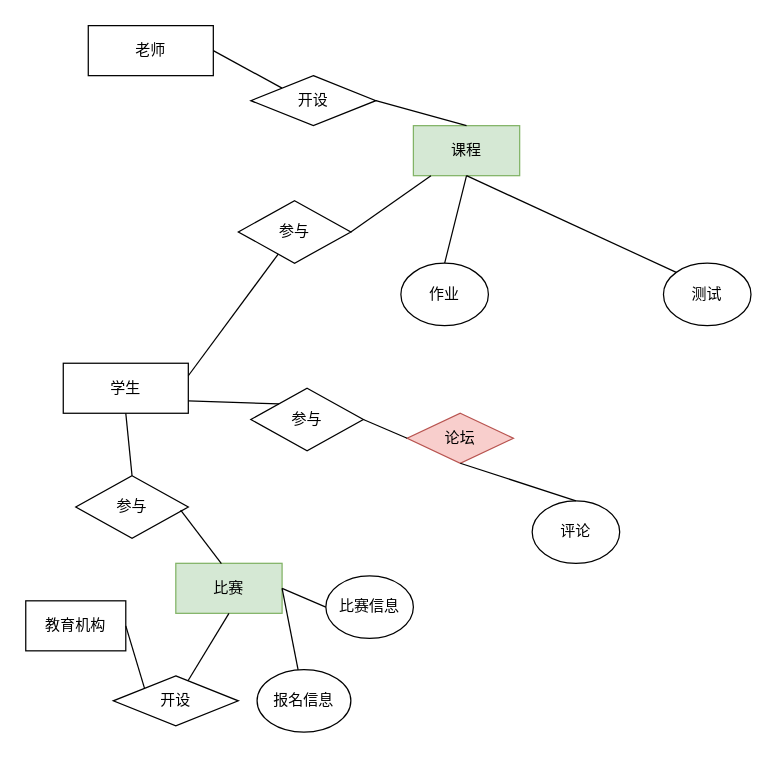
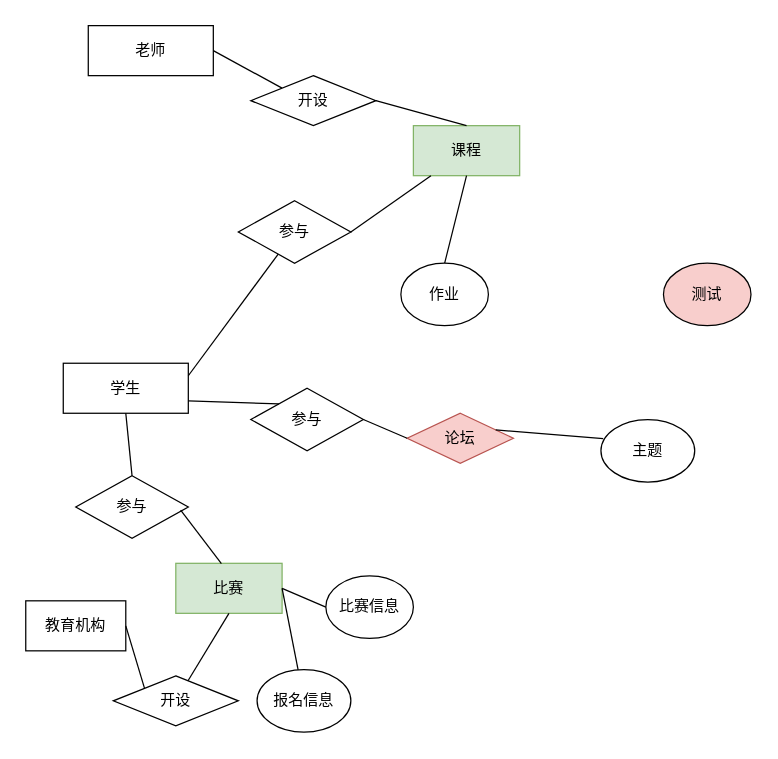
  <mxCell id="0" />
  <mxCell id="1" parent="0" />
  <mxCell id="2" value="老师" style="rounded=0;whiteSpace=wrap;html=1;" vertex="1" parent="1"><mxGeometry x="70" y="20" width="100" height="40" as="geometry" /></mxCell>
  <mxCell id="3" value="学生" style="rounded=0;whiteSpace=wrap;html=1;" vertex="1" parent="1"><mxGeometry x="50" y="290" width="100" height="40" as="geometry" /></mxCell>
  <mxCell id="4" value="开设" style="rhombus;whiteSpace=wrap;html=1;" vertex="1" parent="1"><mxGeometry x="200" y="60" width="100" height="40" as="geometry" /></mxCell>
  <mxCell id="5" value="" style="endArrow=none;html=1;rounded=0;entryX=0;entryY=0;entryDx=0;entryDy=0;" edge="1" parent="1" target="4"><mxGeometry width="50" height="50" relative="1" as="geometry"><mxPoint x="170" y="40" as="sourcePoint" /><mxPoint x="220" y="-10" as="targetPoint" /></mxGeometry></mxCell>
  <mxCell id="6" value="课程" style="rounded=0;whiteSpace=wrap;html=1;fillColor=#d5e8d4;strokeColor=#82b366;" vertex="1" parent="1"><mxGeometry x="330" y="100" width="85" height="40" as="geometry" /></mxCell>
  <mxCell id="7" value="" style="endArrow=none;html=1;rounded=0;entryX=0.5;entryY=0;entryDx=0;entryDy=0;" edge="1" parent="1" target="6"><mxGeometry width="50" height="50" relative="1" as="geometry"><mxPoint x="300" y="80" as="sourcePoint" /><mxPoint x="350" y="30" as="targetPoint" /></mxGeometry></mxCell>
  <mxCell id="8" value="参与" style="rhombus;whiteSpace=wrap;html=1;" vertex="1" parent="1"><mxGeometry x="190" y="160" width="90" height="50" as="geometry" /></mxCell>
  <mxCell id="9" value="" style="endArrow=none;html=1;rounded=0;exitX=1;exitY=0.25;exitDx=0;exitDy=0;" edge="1" parent="1" source="3" target="8"><mxGeometry width="50" height="50" relative="1" as="geometry"><mxPoint x="150" y="200" as="sourcePoint" /><mxPoint x="200" y="150" as="targetPoint" /></mxGeometry></mxCell>
  <mxCell id="10" value="" style="endArrow=none;html=1;rounded=0;exitX=1;exitY=0.5;exitDx=0;exitDy=0;" edge="1" parent="1" source="8" target="6"><mxGeometry width="50" height="50" relative="1" as="geometry"><mxPoint x="280" y="210" as="sourcePoint" /><mxPoint x="330" y="160" as="targetPoint" /></mxGeometry></mxCell>
  <mxCell id="11" value="作业" style="ellipse;whiteSpace=wrap;html=1;" vertex="1" parent="1"><mxGeometry x="320" y="210" width="70" height="50" as="geometry" /></mxCell>
- <mxCell id="12" value="测试" style="ellipse;whiteSpace=wrap;html=1;" vertex="1" parent="1"><mxGeometry x="530" y="210" width="70" height="50" as="geometry" /></mxCell>
+ <mxCell id="12" value="测试" style="ellipse;whiteSpace=wrap;html=1;fillColor=#f8cecc;" vertex="1" parent="1"><mxGeometry x="530" y="210" width="70" height="50" as="geometry" /></mxCell>
  <mxCell id="13" value="" style="endArrow=none;html=1;rounded=0;exitX=0.5;exitY=0;exitDx=0;exitDy=0;entryX=0.5;entryY=1;entryDx=0;entryDy=0;" edge="1" parent="1" source="11" target="6"><mxGeometry width="50" height="50" relative="1" as="geometry"><mxPoint x="510" y="190" as="sourcePoint" /><mxPoint x="560" y="140" as="targetPoint" /></mxGeometry></mxCell>
- <mxCell id="14" value="" style="endArrow=none;html=1;rounded=0;entryX=0.5;entryY=1;entryDx=0;entryDy=0;exitX=0;exitY=0;exitDx=0;exitDy=0;" edge="1" parent="1" source="12" target="6"><mxGeometry width="50" height="50" relative="1" as="geometry"><mxPoint x="500" y="190" as="sourcePoint" /><mxPoint x="550" y="140" as="targetPoint" /></mxGeometry></mxCell>
  <mxCell id="15" value="教育机构" style="rounded=0;whiteSpace=wrap;html=1;" vertex="1" parent="1"><mxGeometry x="20" y="480" width="80" height="40" as="geometry" /></mxCell>
  <mxCell id="16" value="开设" style="rhombus;whiteSpace=wrap;html=1;" vertex="1" parent="1"><mxGeometry x="90" y="540" width="100" height="40" as="geometry" /></mxCell>
  <mxCell id="17" value="比赛" style="rounded=0;whiteSpace=wrap;html=1;fillColor=#d5e8d4;strokeColor=#82b366;" vertex="1" parent="1"><mxGeometry x="140" y="450" width="85" height="40" as="geometry" /></mxCell>
  <mxCell id="18" value="参与" style="rhombus;whiteSpace=wrap;html=1;" vertex="1" parent="1"><mxGeometry x="60" y="380" width="90" height="50" as="geometry" /></mxCell>
  <mxCell id="19" value="" style="endArrow=none;html=1;rounded=0;exitX=0.5;exitY=0;exitDx=0;exitDy=0;entryX=0.5;entryY=1;entryDx=0;entryDy=0;" edge="1" parent="1" source="18" target="3"><mxGeometry width="50" height="50" relative="1" as="geometry"><mxPoint x="50" y="370" as="sourcePoint" /><mxPoint x="100" y="320" as="targetPoint" /></mxGeometry></mxCell>
  <mxCell id="20" value="" style="endArrow=none;html=1;rounded=0;exitX=0.932;exitY=0.551;exitDx=0;exitDy=0;exitPerimeter=0;entryX=0.429;entryY=0.005;entryDx=0;entryDy=0;entryPerimeter=0;" edge="1" parent="1" source="18" target="17"><mxGeometry width="50" height="50" relative="1" as="geometry"><mxPoint x="230" y="370" as="sourcePoint" /><mxPoint x="280" y="320" as="targetPoint" /></mxGeometry></mxCell>
  <mxCell id="21" value="" style="endArrow=none;html=1;rounded=0;entryX=0;entryY=0;entryDx=0;entryDy=0;exitX=1;exitY=0.5;exitDx=0;exitDy=0;" edge="1" parent="1" source="15" target="16"><mxGeometry width="50" height="50" relative="1" as="geometry"><mxPoint x="80" y="460" as="sourcePoint" /><mxPoint x="130" y="410" as="targetPoint" /></mxGeometry></mxCell>
  <mxCell id="22" value="" style="endArrow=none;html=1;rounded=0;entryX=0.5;entryY=1;entryDx=0;entryDy=0;" edge="1" parent="1" source="16" target="17"><mxGeometry width="50" height="50" relative="1" as="geometry"><mxPoint x="250" y="490" as="sourcePoint" /><mxPoint x="300" y="440" as="targetPoint" /></mxGeometry></mxCell>
  <mxCell id="23" value="比赛信息" style="ellipse;whiteSpace=wrap;html=1;" vertex="1" parent="1"><mxGeometry x="260" y="460" width="70" height="50" as="geometry" /></mxCell>
  <mxCell id="24" value="报名信息" style="ellipse;whiteSpace=wrap;html=1;" vertex="1" parent="1"><mxGeometry x="205" y="535" width="75" height="50" as="geometry" /></mxCell>
  <mxCell id="25" value="" style="endArrow=none;html=1;rounded=0;exitX=1;exitY=0.5;exitDx=0;exitDy=0;entryX=0;entryY=0.5;entryDx=0;entryDy=0;" edge="1" parent="1" source="17" target="23"><mxGeometry width="50" height="50" relative="1" as="geometry"><mxPoint x="360" y="440" as="sourcePoint" /><mxPoint x="410" y="390" as="targetPoint" /></mxGeometry></mxCell>
  <mxCell id="26" value="" style="endArrow=none;html=1;rounded=0;entryX=1;entryY=0.5;entryDx=0;entryDy=0;" edge="1" parent="1" source="24" target="17"><mxGeometry width="50" height="50" relative="1" as="geometry"><mxPoint x="310" y="480" as="sourcePoint" /><mxPoint x="370" y="430" as="targetPoint" /></mxGeometry></mxCell>
  <mxCell id="27" value="参与" style="rhombus;whiteSpace=wrap;html=1;" vertex="1" parent="1"><mxGeometry x="200" y="310" width="90" height="50" as="geometry" /></mxCell>
  <mxCell id="28" value="" style="endArrow=none;html=1;rounded=0;entryX=0;entryY=0;entryDx=0;entryDy=0;exitX=1;exitY=0.75;exitDx=0;exitDy=0;" edge="1" parent="1" source="3" target="27"><mxGeometry width="50" height="50" relative="1" as="geometry"><mxPoint x="150" y="310" as="sourcePoint" /><mxPoint x="200" y="260" as="targetPoint" /></mxGeometry></mxCell>
  <mxCell id="29" value="论坛" style="rhombus;whiteSpace=wrap;html=1;fillColor=#f8cecc;strokeColor=#b85450;" vertex="1" parent="1"><mxGeometry x="325" y="330" width="85" height="40" as="geometry" /></mxCell>
- <mxCell id="30" value="评论" style="ellipse;whiteSpace=wrap;html=1;" vertex="1" parent="1"><mxGeometry x="425" y="400" width="70" height="50" as="geometry" /></mxCell>
+ <mxCell id="31" value="主题" style="ellipse;whiteSpace=wrap;html=1;" vertex="1" parent="1"><mxGeometry x="480" y="335" width="75" height="50" as="geometry" /></mxCell>
  <mxCell id="32" value="" style="endArrow=none;html=1;rounded=0;entryX=0;entryY=0.5;entryDx=0;entryDy=0;exitX=1;exitY=0.5;exitDx=0;exitDy=0;" edge="1" parent="1" source="27" target="29"><mxGeometry width="50" height="50" relative="1" as="geometry"><mxPoint x="260" y="350" as="sourcePoint" /><mxPoint x="310" y="300" as="targetPoint" /></mxGeometry></mxCell>
- <mxCell id="34" value="" style="endArrow=none;html=1;rounded=0;exitX=0.5;exitY=0;exitDx=0;exitDy=0;entryX=0.5;entryY=1;entryDx=0;entryDy=0;" edge="1" parent="1" source="30" target="29"><mxGeometry width="50" height="50" relative="1" as="geometry"><mxPoint x="330" y="400" as="sourcePoint" /><mxPoint x="380" y="350" as="targetPoint" /></mxGeometry></mxCell>
+ <mxCell id="33" value="" style="endArrow=none;html=1;rounded=0;entryX=0.024;entryY=0.304;entryDx=0;entryDy=0;entryPerimeter=0;exitX=1;exitY=0.25;exitDx=0;exitDy=0;" edge="1" parent="1" source="29" target="31"><mxGeometry width="50" height="50" relative="1" as="geometry"><mxPoint x="420" y="340" as="sourcePoint" /><mxPoint x="460" y="290" as="targetPoint" /></mxGeometry></mxCell>
